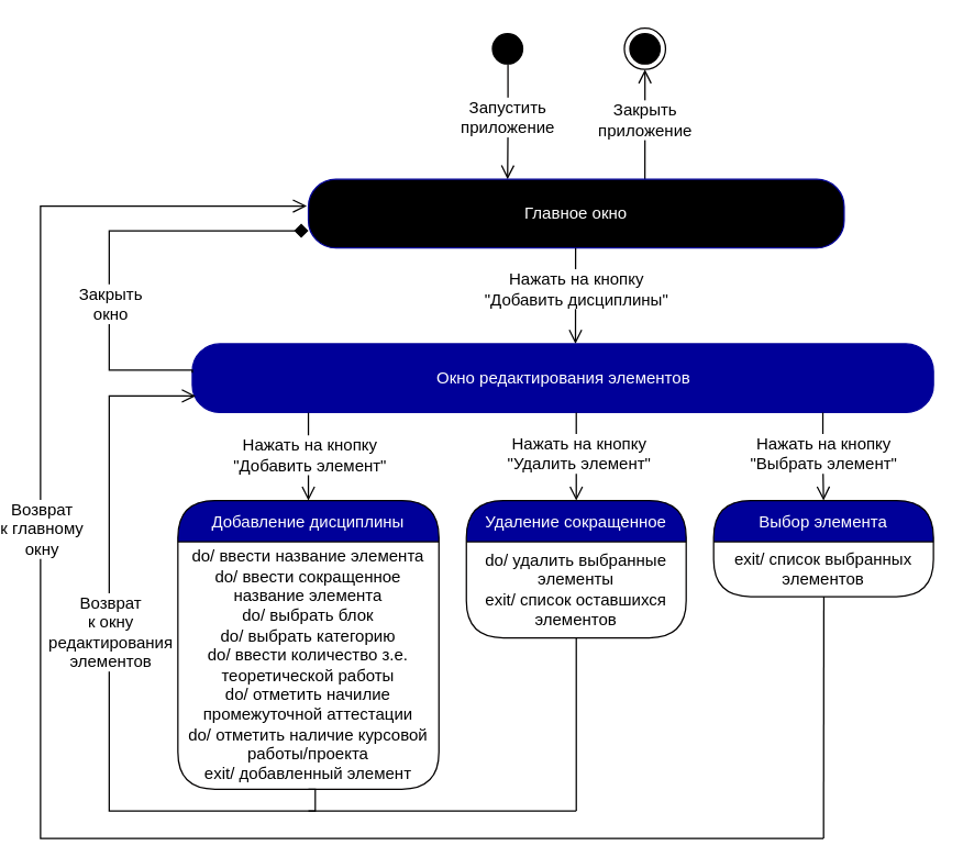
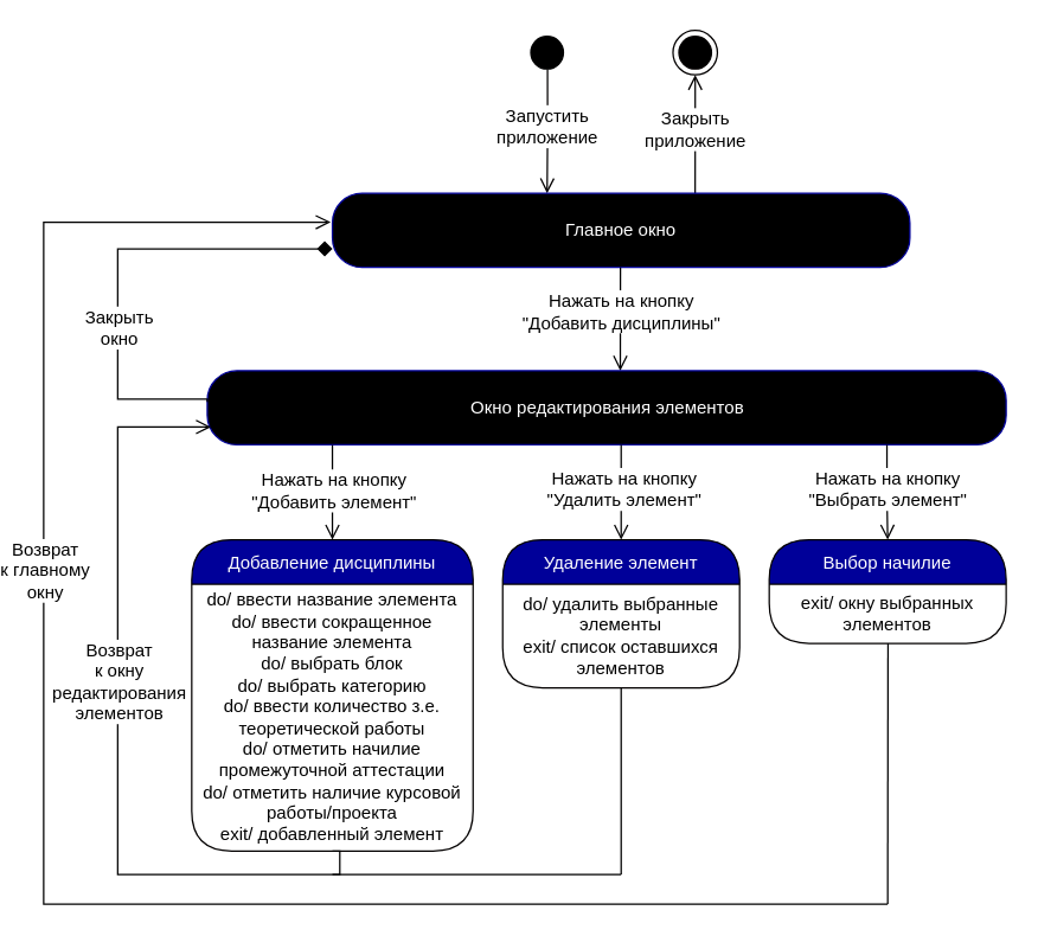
  <mxCell id="0" />
  <mxCell id="1" parent="0" />
  <mxCell id="2" value="" style="ellipse;html=1;shape=startState;fillColor=#000000;strokeColor=#000000;fontColor=#000099;" parent="1" vertex="1"><mxGeometry x="345" y="20" width="30" height="30" as="geometry" /></mxCell>
  <mxCell id="3" value="&lt;font style=&quot;font-size: 12px&quot;&gt;Запустить &lt;br&gt;приложение&lt;/font&gt;" style="edgeStyle=orthogonalEdgeStyle;html=1;verticalAlign=bottom;endArrow=open;endSize=8;strokeColor=#030000;rounded=0;exitX=0.509;exitY=0.876;exitDx=0;exitDy=0;exitPerimeter=0;spacingBottom=-14;fontSize=10;" parent="1" source="2" edge="1"><mxGeometry relative="1" as="geometry"><mxPoint x="360" y="130" as="targetPoint" /><mxPoint x="330" y="90" as="sourcePoint" /></mxGeometry></mxCell>
  <mxCell id="4" value="&lt;font style=&quot;font-size: 12px&quot;&gt;Закрыть&lt;br&gt;приложение&lt;/font&gt;" style="edgeStyle=orthogonalEdgeStyle;html=1;verticalAlign=bottom;endArrow=open;endSize=8;strokeColor=#030000;rounded=0;spacingBottom=-14;fontSize=10;entryX=0.5;entryY=1;entryDx=0;entryDy=0;exitX=0.781;exitY=0;exitDx=0;exitDy=0;exitPerimeter=0;" parent="1" target="5" edge="1"><mxGeometry relative="1" as="geometry"><mxPoint x="555" y="100" as="targetPoint" /><mxPoint x="459.96" y="130" as="sourcePoint" /><Array as="points"><mxPoint x="460" y="90" /><mxPoint x="460" y="90" /></Array></mxGeometry></mxCell>
  <mxCell id="5" value="" style="ellipse;html=1;shape=endState;fillColor=#000000;strokeColor=#030000;" parent="1" vertex="1"><mxGeometry x="445" y="20" width="30" height="30" as="geometry" /></mxCell>
  <mxCell id="6" value="Главное окно" style="rounded=1;whiteSpace=wrap;html=1;arcSize=40;fontColor=#FFFFFF;fillColor=#000000;strokeColor=#000099;" parent="1" vertex="1"><mxGeometry x="215" y="130" width="390" height="50" as="geometry" /></mxCell>
  <mxCell id="7" value="" style="edgeStyle=orthogonalEdgeStyle;html=1;verticalAlign=bottom;endArrow=open;endSize=8;strokeColor=#000000;rounded=0;fontSize=10;exitX=0.097;exitY=1.006;exitDx=0;exitDy=0;exitPerimeter=0;entryX=0.154;entryY=0;entryDx=0;entryDy=0;entryPerimeter=0;" parent="1" edge="1"><mxGeometry relative="1" as="geometry"><mxPoint x="409.413" y="249.82" as="targetPoint" /><mxPoint x="409.52" y="180.12" as="sourcePoint" /><Array as="points"><mxPoint x="409.35" y="189.82" /></Array></mxGeometry></mxCell>
  <mxCell id="8" value="Нажать на кнопку&lt;br&gt;&quot;Добавить дисциплины&quot;" style="edgeLabel;html=1;align=center;verticalAlign=middle;resizable=0;points=[];fontSize=12;" parent="7" vertex="1" connectable="0"><mxGeometry x="-0.252" y="2" relative="1" as="geometry"><mxPoint x="-2" y="3" as="offset" /></mxGeometry></mxCell>
  <mxCell id="9" value="Добавление дисциплины" style="swimlane;fontStyle=0;align=center;verticalAlign=middle;childLayout=stackLayout;horizontal=1;startSize=30;horizontalStack=0;resizeParent=0;resizeLast=1;container=0;fontColor=#FFFFFF;collapsible=0;rounded=1;arcSize=30;strokeColor=#030000;fillColor=#000099;swimlaneFillColor=#FFFFFF;dropTarget=0;fontSize=12;" parent="1" vertex="1"><mxGeometry x="120" y="364" width="190" height="210.18" as="geometry" /></mxCell>
  <mxCell id="10" value="do/ ввести название элемента&lt;br&gt;do/ ввести сокращенное название элемента&lt;br&gt;do/ выбрать блок&lt;br&gt;do/ выбрать категорию&lt;br&gt;do/ ввести количество з.е. теоретической работы&lt;br&gt;do/ отметить начилие промежуточной аттестации&lt;br&gt;do/ отметить наличие курсовой работы/проекта&lt;br&gt;exit/ добавленный элемент" style="text;html=1;strokeColor=none;fillColor=none;align=center;verticalAlign=middle;spacingLeft=4;spacingRight=4;whiteSpace=wrap;overflow=hidden;rotatable=0;fontColor=#000000;fontSize=12;" parent="9" vertex="1"><mxGeometry y="30" width="190" height="180.18" as="geometry" /></mxCell>
- <mxCell id="11" value="Окно редактирования элементов" style="rounded=1;whiteSpace=wrap;html=1;arcSize=40;fontColor=#FFFFFF;fillColor=#000099;strokeColor=#000099;" parent="1" vertex="1"><mxGeometry x="130.5" y="249.82" width="539.5" height="50" as="geometry" /></mxCell>
+ <mxCell id="11" value="Окно редактирования элементов" style="rounded=1;whiteSpace=wrap;html=1;arcSize=40;fontColor=#FFFFFF;fillColor=#000000;strokeColor=#000099;" parent="1" vertex="1"><mxGeometry x="130.5" y="249.82" width="539.5" height="50" as="geometry" /></mxCell>
  <mxCell id="12" value="" style="edgeStyle=orthogonalEdgeStyle;html=1;verticalAlign=bottom;endArrow=open;endSize=8;strokeColor=#000000;rounded=0;fontSize=10;entryX=0.5;entryY=0;entryDx=0;entryDy=0;" parent="1" target="9" edge="1"><mxGeometry relative="1" as="geometry"><mxPoint x="-39" y="369.82" as="targetPoint" /><mxPoint x="215" y="300" as="sourcePoint" /><Array as="points"><mxPoint x="215" y="300" /></Array></mxGeometry></mxCell>
  <mxCell id="13" value="Нажать на кнопку&lt;br&gt;&quot;Добавить элемент&quot;" style="edgeLabel;html=1;align=center;verticalAlign=middle;resizable=0;points=[];fontSize=12;" parent="12" vertex="1" connectable="0"><mxGeometry x="-0.252" y="2" relative="1" as="geometry"><mxPoint x="-2" y="6" as="offset" /></mxGeometry></mxCell>
  <mxCell id="14" value="" style="edgeStyle=orthogonalEdgeStyle;html=1;verticalAlign=bottom;endArrow=open;endSize=8;strokeColor=#000000;rounded=0;fontSize=10;exitX=0.5;exitY=1;exitDx=0;exitDy=0;" parent="1" source="10" edge="1"><mxGeometry relative="1" as="geometry"><mxPoint x="133" y="287.82" as="targetPoint" /><mxPoint x="-18.53" y="619.82" as="sourcePoint" /><Array as="points"><mxPoint x="220" y="574" /><mxPoint x="220" y="590" /><mxPoint x="70" y="590" /><mxPoint x="70" y="288" /></Array></mxGeometry></mxCell>
  <mxCell id="15" value="Возврат &lt;br&gt;к окну&lt;br&gt;редактирования&lt;br&gt;элементов" style="edgeLabel;html=1;align=center;verticalAlign=middle;resizable=0;points=[];fontSize=12;" parent="14" vertex="1" connectable="0"><mxGeometry x="-0.252" y="2" relative="1" as="geometry"><mxPoint x="2" y="-101" as="offset" /></mxGeometry></mxCell>
  <mxCell id="16" value="" style="edgeStyle=orthogonalEdgeStyle;html=1;verticalAlign=bottom;endArrow=diamond;endSize=8;strokeColor=#000000;rounded=0;fontSize=10;exitX=0;exitY=0.42;exitDx=0;exitDy=0;exitPerimeter=0;entryX=0;entryY=0.75;entryDx=0;entryDy=0;" parent="1" source="11" target="6" edge="1"><mxGeometry relative="1" as="geometry"><mxPoint x="150" y="168" as="targetPoint" /><mxPoint x="124.233" y="269.35" as="sourcePoint" /><Array as="points"><mxPoint x="131" y="269" /><mxPoint x="70" y="269" /><mxPoint x="70" y="168" /></Array></mxGeometry></mxCell>
  <mxCell id="17" value="Закрыть &lt;br&gt;окно" style="edgeLabel;html=1;align=center;verticalAlign=middle;resizable=0;points=[];fontSize=12;" parent="16" vertex="1" connectable="0"><mxGeometry x="-0.363" y="-2" relative="1" as="geometry"><mxPoint x="-2" y="-13" as="offset" /></mxGeometry></mxCell>
  <mxCell id="18" value="" style="edgeStyle=orthogonalEdgeStyle;html=1;verticalAlign=bottom;endArrow=open;endSize=8;strokeColor=#000000;rounded=0;fontSize=10;exitX=0.477;exitY=1.04;exitDx=0;exitDy=0;exitPerimeter=0;" parent="1" edge="1"><mxGeometry relative="1" as="geometry"><mxPoint x="410" y="364" as="targetPoint" /><mxPoint x="409.415" y="299.82" as="sourcePoint" /><Array as="points"><mxPoint x="409.82" y="363.82" /></Array></mxGeometry></mxCell>
  <mxCell id="19" value="Нажать на кнопку&lt;br&gt;&quot;Удалить элемент&quot;" style="edgeLabel;html=1;align=center;verticalAlign=middle;resizable=0;points=[];fontSize=12;" parent="18" vertex="1" connectable="0"><mxGeometry x="-0.252" y="2" relative="1" as="geometry"><mxPoint x="-1" y="6" as="offset" /></mxGeometry></mxCell>
- <mxCell id="20" value="Удаление сокращенное" style="swimlane;fontStyle=0;align=center;verticalAlign=middle;childLayout=stackLayout;horizontal=1;startSize=30;horizontalStack=0;resizeParent=0;resizeLast=1;container=0;fontColor=#FFFFFF;collapsible=0;rounded=1;arcSize=30;strokeColor=#030000;fillColor=#000099;swimlaneFillColor=#FFFFFF;dropTarget=0;fontSize=12;" parent="1" vertex="1"><mxGeometry x="330" y="364" width="160" height="100" as="geometry" /></mxCell>
+ <mxCell id="20" value="Удаление элемент" style="swimlane;fontStyle=0;align=center;verticalAlign=middle;childLayout=stackLayout;horizontal=1;startSize=30;horizontalStack=0;resizeParent=0;resizeLast=1;container=0;fontColor=#FFFFFF;collapsible=0;rounded=1;arcSize=30;strokeColor=#030000;fillColor=#000099;swimlaneFillColor=#FFFFFF;dropTarget=0;fontSize=12;" parent="1" vertex="1"><mxGeometry x="330" y="364" width="160" height="100" as="geometry" /></mxCell>
  <mxCell id="21" value="do/ удалить выбранные элементы&lt;br&gt;exit/ список оставшихся элементов" style="text;html=1;strokeColor=none;fillColor=none;align=center;verticalAlign=middle;spacingLeft=4;spacingRight=4;whiteSpace=wrap;overflow=hidden;rotatable=0;fontColor=#000000;fontSize=12;" parent="20" vertex="1"><mxGeometry y="30" width="160" height="70" as="geometry" /></mxCell>
  <mxCell id="22" value="" style="edgeStyle=orthogonalEdgeStyle;html=1;verticalAlign=bottom;endArrow=open;endSize=8;strokeColor=#000000;rounded=0;fontSize=10;entryX=0.5;entryY=0;entryDx=0;entryDy=0;" parent="1" target="24" edge="1"><mxGeometry relative="1" as="geometry"><mxPoint x="590" y="360" as="targetPoint" /><mxPoint x="589.5" y="299.82" as="sourcePoint" /><Array as="points"><mxPoint x="590" y="335" /><mxPoint x="590" y="335" /></Array></mxGeometry></mxCell>
  <mxCell id="23" value="Нажать на кнопку&lt;br&gt;&quot;Выбрать элемент&quot;" style="edgeLabel;html=1;align=center;verticalAlign=middle;resizable=0;points=[];fontSize=12;" parent="22" vertex="1" connectable="0"><mxGeometry x="-0.252" y="2" relative="1" as="geometry"><mxPoint x="-2" y="6" as="offset" /></mxGeometry></mxCell>
- <mxCell id="24" value="Выбор элемента" style="swimlane;fontStyle=0;align=center;verticalAlign=middle;childLayout=stackLayout;horizontal=1;startSize=30;horizontalStack=0;resizeParent=0;resizeLast=1;container=0;fontColor=#FFFFFF;collapsible=0;rounded=1;arcSize=30;strokeColor=#030000;fillColor=#000099;swimlaneFillColor=#FFFFFF;dropTarget=0;fontSize=12;" parent="1" vertex="1"><mxGeometry x="510" y="364" width="160" height="70" as="geometry" /></mxCell>
- <mxCell id="25" value="exit/ список выбранных элементов" style="text;html=1;strokeColor=none;fillColor=none;align=center;verticalAlign=middle;spacingLeft=4;spacingRight=4;whiteSpace=wrap;overflow=hidden;rotatable=0;fontColor=#000000;fontSize=12;" parent="24" vertex="1"><mxGeometry y="30" width="160" height="40" as="geometry" /></mxCell>
+ <mxCell id="24" value="Выбор начилие" style="swimlane;fontStyle=0;align=center;verticalAlign=middle;childLayout=stackLayout;horizontal=1;startSize=30;horizontalStack=0;resizeParent=0;resizeLast=1;container=0;fontColor=#FFFFFF;collapsible=0;rounded=1;arcSize=30;strokeColor=#030000;fillColor=#000099;swimlaneFillColor=#FFFFFF;dropTarget=0;fontSize=12;" parent="1" vertex="1"><mxGeometry x="510" y="364" width="160" height="70" as="geometry" /></mxCell>
+ <mxCell id="25" value="exit/ окну выбранных элементов" style="text;html=1;strokeColor=none;fillColor=none;align=center;verticalAlign=middle;spacingLeft=4;spacingRight=4;whiteSpace=wrap;overflow=hidden;rotatable=0;fontColor=#000000;fontSize=12;" parent="24" vertex="1"><mxGeometry y="30" width="160" height="40" as="geometry" /></mxCell>
  <mxCell id="26" value="" style="edgeStyle=orthogonalEdgeStyle;html=1;verticalAlign=bottom;endArrow=open;endSize=8;strokeColor=#000000;rounded=0;fontSize=10;entryX=-0.003;entryY=0.39;entryDx=0;entryDy=0;entryPerimeter=0;" parent="1" target="6" edge="1"><mxGeometry relative="1" as="geometry"><mxPoint x="150" y="150" as="targetPoint" /><mxPoint x="590" y="610" as="sourcePoint" /><Array as="points"><mxPoint x="590" y="610" /><mxPoint x="20" y="610" /><mxPoint x="20" y="150" /></Array></mxGeometry></mxCell>
  <mxCell id="27" value="Возврат&lt;br&gt;к главному &lt;br&gt;окну" style="edgeLabel;html=1;align=center;verticalAlign=middle;resizable=0;points=[];fontSize=12;" parent="26" vertex="1" connectable="0"><mxGeometry x="0.379" y="-1" relative="1" as="geometry"><mxPoint x="-1" y="48" as="offset" /></mxGeometry></mxCell>
  <mxCell id="28" value="" style="endArrow=none;html=1;rounded=0;fontSize=12;" parent="1" edge="1"><mxGeometry width="50" height="50" relative="1" as="geometry"><mxPoint x="410" y="590" as="sourcePoint" /><mxPoint x="410" y="464" as="targetPoint" /></mxGeometry></mxCell>
  <mxCell id="29" value="" style="endArrow=none;html=1;rounded=0;fontSize=12;" parent="1" edge="1"><mxGeometry width="50" height="50" relative="1" as="geometry"><mxPoint x="590" y="610" as="sourcePoint" /><mxPoint x="590.21" y="434" as="targetPoint" /></mxGeometry></mxCell>
  <mxCell id="30" value="" style="endArrow=none;html=1;rounded=0;" parent="1" edge="1"><mxGeometry width="50" height="50" relative="1" as="geometry"><mxPoint x="215" y="590" as="sourcePoint" /><mxPoint x="410" y="590" as="targetPoint" /></mxGeometry></mxCell>
